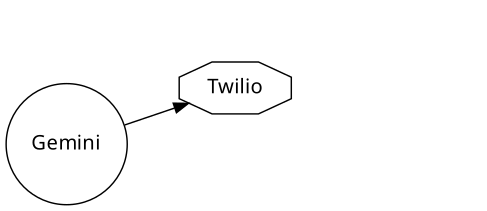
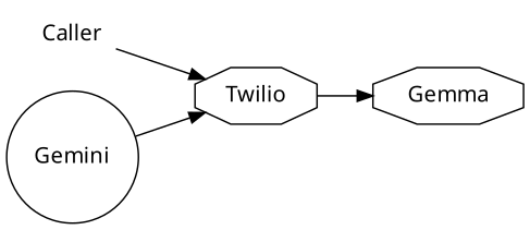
  digraph {
    fontname="Noto Sans"
    rankdir=LR
    node [fontname="Noto Sans" shape=octagon]
    edge [fontname="Noto Sans"]
+   n1 [label=Caller shape=plaintext]
    n2 [label=Twilio]
+   n3 [label=Gemma]
    n4 [label=Gemini shape=circle]
+   n1 -> n2
+   n2 -> n3
    n4 -> n2
  }
